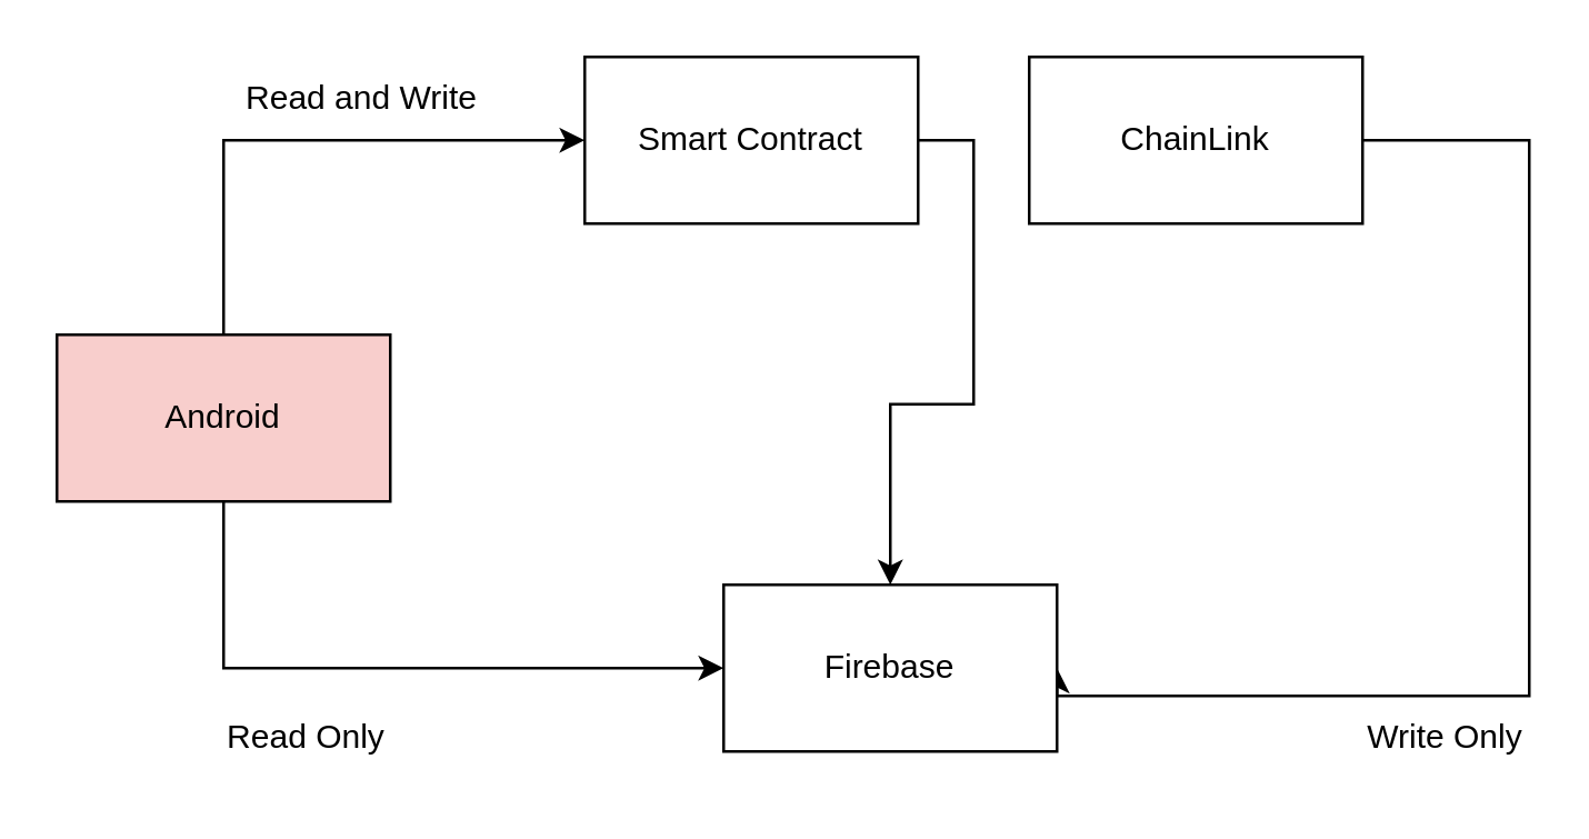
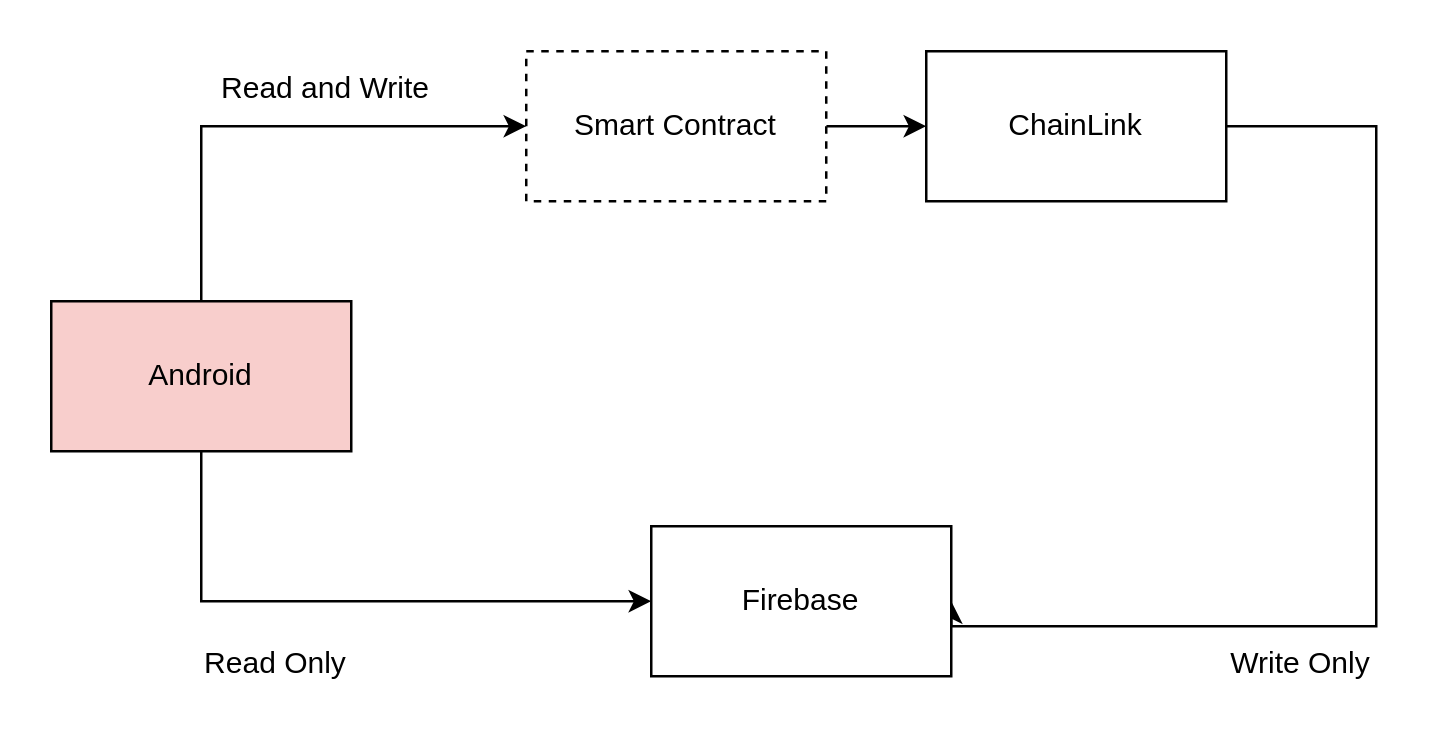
  <mxCell id="0" />
  <mxCell id="1" parent="0" />
  <mxCell id="2" style="edgeStyle=orthogonalEdgeStyle;rounded=0;orthogonalLoop=1;jettySize=auto;html=1;exitX=0.5;exitY=0;exitDx=0;exitDy=0;entryX=0;entryY=0.5;entryDx=0;entryDy=0;" edge="1" parent="1" source="4" target="6"><mxGeometry relative="1" as="geometry" /></mxCell>
  <mxCell id="3" style="edgeStyle=orthogonalEdgeStyle;rounded=0;orthogonalLoop=1;jettySize=auto;html=1;exitX=0.5;exitY=1;exitDx=0;exitDy=0;entryX=0;entryY=0.5;entryDx=0;entryDy=0;" edge="1" parent="1" source="4" target="9"><mxGeometry relative="1" as="geometry" /></mxCell>
  <mxCell id="4" value="Android" style="rounded=0;whiteSpace=wrap;html=1;fillColor=#f8cecc;" vertex="1" parent="1"><mxGeometry x="20" y="120" width="120" height="60" as="geometry" /></mxCell>
- <mxCell id="5" style="edgeStyle=orthogonalEdgeStyle;rounded=0;orthogonalLoop=1;jettySize=auto;html=1;exitX=1;exitY=0.5;exitDx=0;exitDy=0;" edge="1" parent="1" source="6" target="9"><mxGeometry relative="1" as="geometry" /></mxCell>
- <mxCell id="6" value="Smart Contract" style="rounded=0;whiteSpace=wrap;html=1;" vertex="1" parent="1"><mxGeometry x="210" y="20" width="120" height="60" as="geometry" /></mxCell>
+ <mxCell id="5" style="edgeStyle=orthogonalEdgeStyle;rounded=0;orthogonalLoop=1;jettySize=auto;html=1;exitX=1;exitY=0.5;exitDx=0;exitDy=0;entryX=0;entryY=0.5;entryDx=0;entryDy=0;" edge="1" parent="1" source="6" target="8"><mxGeometry relative="1" as="geometry" /></mxCell>
+ <mxCell id="6" value="Smart Contract" style="rounded=0;whiteSpace=wrap;html=1;dashed=1;" vertex="1" parent="1"><mxGeometry x="210" y="20" width="120" height="60" as="geometry" /></mxCell>
  <mxCell id="7" style="edgeStyle=orthogonalEdgeStyle;rounded=0;orthogonalLoop=1;jettySize=auto;html=1;exitX=1;exitY=0.5;exitDx=0;exitDy=0;entryX=1;entryY=0.5;entryDx=0;entryDy=0;" edge="1" parent="1" source="8" target="9"><mxGeometry relative="1" as="geometry"><Array as="points"><mxPoint x="550" y="50" /><mxPoint x="550" y="250" /></Array></mxGeometry></mxCell>
  <mxCell id="8" value="ChainLink" style="rounded=0;whiteSpace=wrap;html=1;" vertex="1" parent="1"><mxGeometry x="370" y="20" width="120" height="60" as="geometry" /></mxCell>
  <mxCell id="9" value="Firebase" style="rounded=0;whiteSpace=wrap;html=1;" vertex="1" parent="1"><mxGeometry x="260" y="210" width="120" height="60" as="geometry" /></mxCell>
  <mxCell id="10" value="Read Only" style="text;html=1;align=center;verticalAlign=middle;whiteSpace=wrap;rounded=0;" vertex="1" parent="1"><mxGeometry x="80" y="250" width="60" height="30" as="geometry" /></mxCell>
  <mxCell id="11" value="Write Only" style="text;html=1;align=center;verticalAlign=middle;whiteSpace=wrap;rounded=0;" vertex="1" parent="1"><mxGeometry x="490" y="250" width="60" height="30" as="geometry" /></mxCell>
  <mxCell id="12" value="Read and Write" style="text;html=1;align=center;verticalAlign=middle;whiteSpace=wrap;rounded=0;" vertex="1" parent="1"><mxGeometry x="80" y="20" width="100" height="30" as="geometry" /></mxCell>
